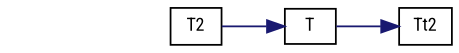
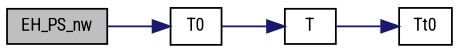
  digraph {
    fontname="Roboto Condensed"
    rankdir=LR
    node [color=black fillcolor=white fontname="Roboto Condensed" fontsize=10 shape=record style=filled]
    edge [color=midnightblue fontname="Roboto Condensed" fontsize=10 labelfontname=Helvetica labelfontsize=10 style=solid]
-   n2 [height=0.2 label=T2 width=0.4]
+   n1 [fillcolor=grey75 fontcolor=black height=0.2 label=EH_PS_nw width=0.4]
+   n2 [height=0.2 label=T0 width=0.4]
    n3 [height=0.2 label=T width=0.4]
-   n4 [height=0.2 label=Tt2 width=0.4]
+   n4 [height=0.2 label=Tt0 width=0.4]
+   n1 -> n2
    n2 -> n3
    n3 -> n4
  }
